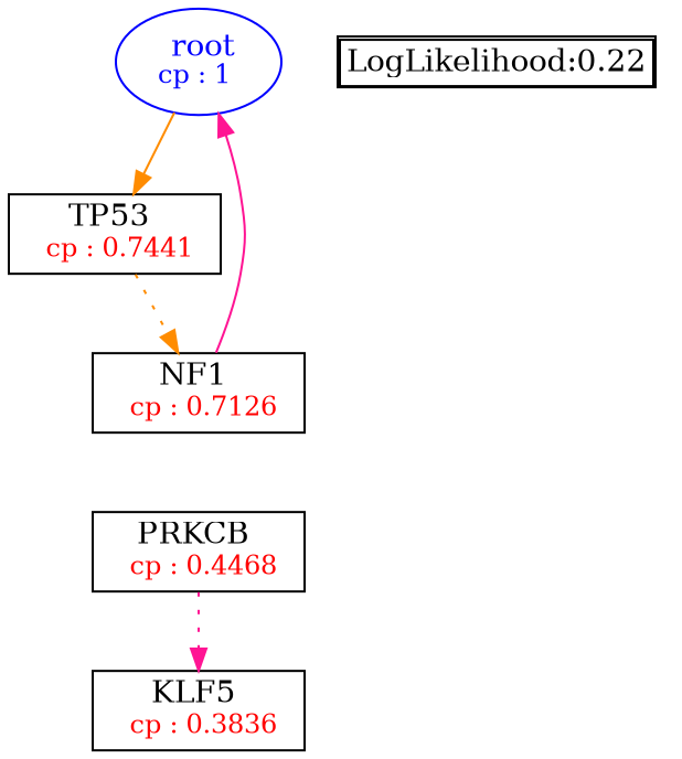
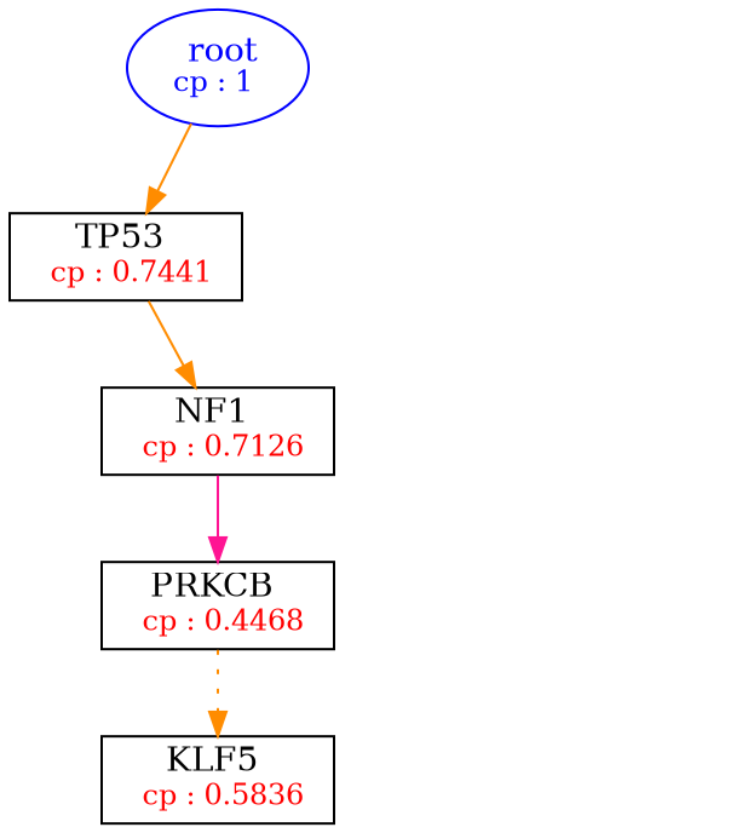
  digraph {
    fontsize=10
    node [shape=box]
    edge [color=darkorange style=solid]
    n1 [color=Blue label=<<font color='Blue'> root</font><br/><font color='Blue' POINT-SIZE='12'>cp : 1 </font>> shape=oval]
    n2 [label=<TP53 <br/> <font color='Red' POINT-SIZE='12'> cp : 0.7441 </font>>]
    n3 [label=<NF1 <br/> <font color='Red' POINT-SIZE='12'> cp : 0.7126 </font>>]
    n4 [label=<PRKCB <br/> <font color='Red' POINT-SIZE='12'> cp : 0.4468 </font>>]
-   n5 [label=<KLF5 <br/> <font color='Red' POINT-SIZE='12'> cp : 0.3836 </font>>]
-   n6 [label=<<TABLE BORDER="1" CELLBORDER="1" CELLSPACING="0" >     <TR><TD ALIGN="LEFT">LogLikelihood:0.22</TD></TR>     </TABLE>> shape=plaintext]
+   n5 [label=<KLF5 <br/> <font color='Red' POINT-SIZE='12'> cp : 0.5836 </font>>]
    n1 -> n2
-   n2 -> n3 [style=dotted]
-   n3 -> n1 [color=deeppink]
-   n4 -> n5 [color=deeppink style=dotted]
+   n2 -> n3
+   n3 -> n4 [color=deeppink]
+   n4 -> n5 [style=dotted]
  }
